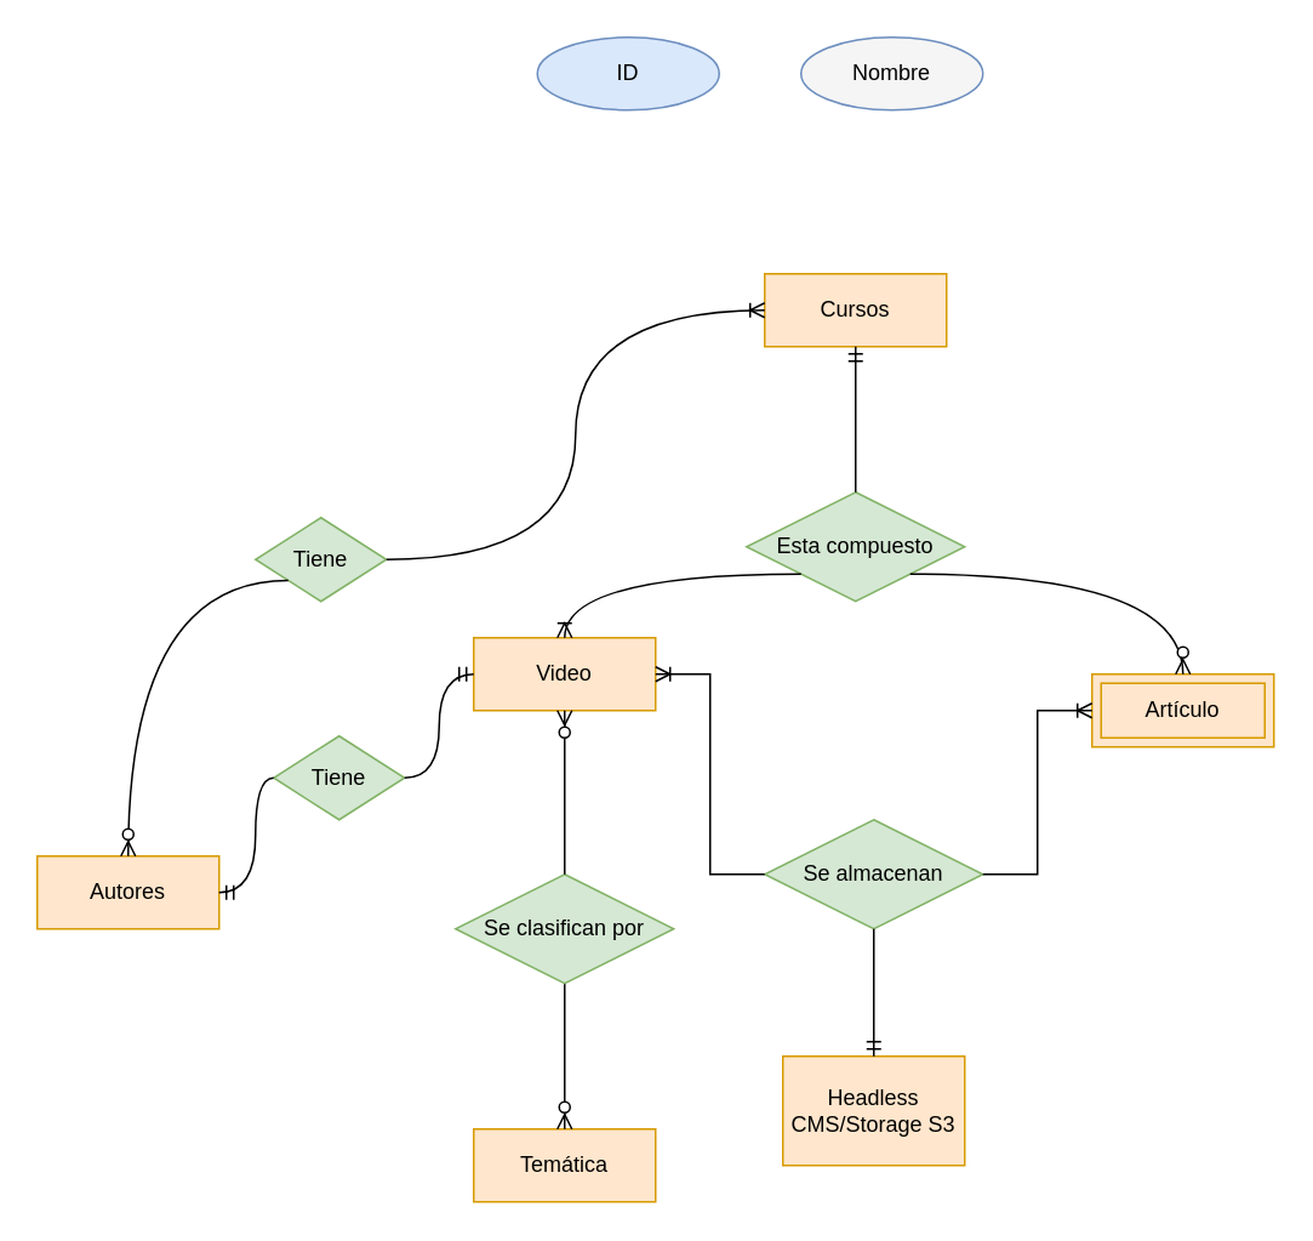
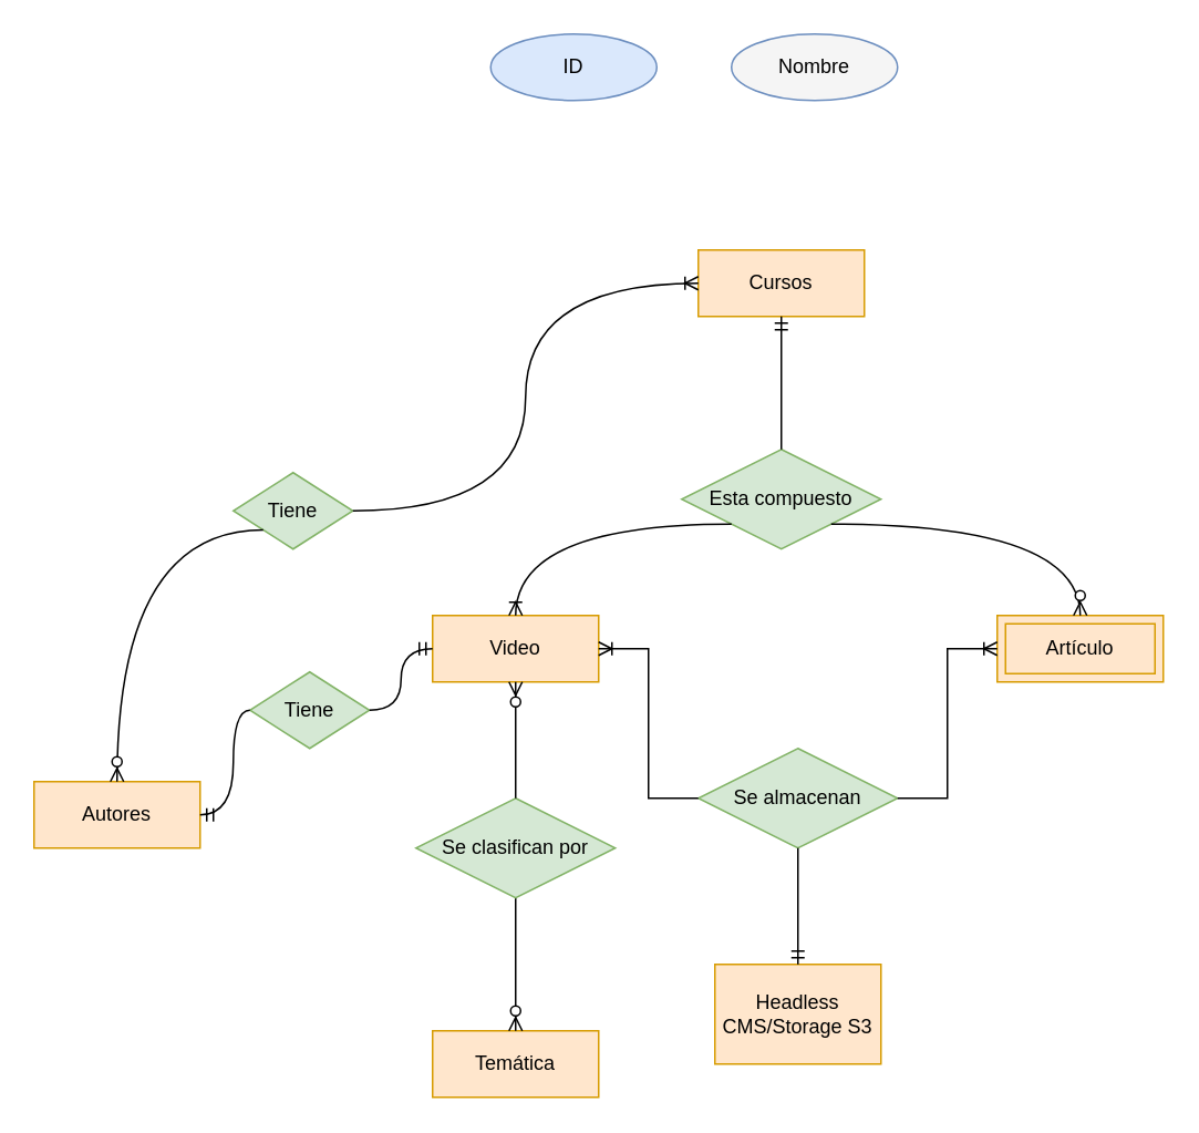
  <mxCell id="0" />
  <mxCell id="1" parent="0" />
  <mxCell id="2" value="Cursos" style="whiteSpace=wrap;html=1;align=center;fillColor=#ffe6cc;strokeColor=#d79b00;" vertex="1" parent="1"><mxGeometry x="420" y="150" width="100" height="40" as="geometry" /></mxCell>
- <mxCell id="3" value="Video" style="whiteSpace=wrap;html=1;align=center;fillColor=#ffe6cc;strokeColor=#d79b00;" vertex="1" parent="1"><mxGeometry x="260" y="350" width="100" height="40" as="geometry" /></mxCell>
+ <mxCell id="3" value="Video" style="whiteSpace=wrap;html=1;align=center;fillColor=#ffe6cc;strokeColor=#d79b00;" vertex="1" parent="1"><mxGeometry x="260" y="370" width="100" height="40" as="geometry" /></mxCell>
  <mxCell id="4" value="Esta compuesto" style="shape=rhombus;perimeter=rhombusPerimeter;whiteSpace=wrap;html=1;align=center;fillColor=#d5e8d4;strokeColor=#82b366;" vertex="1" parent="1"><mxGeometry x="410" y="270" width="120" height="60" as="geometry" /></mxCell>
  <mxCell id="5" value="" style="fontSize=12;html=1;endArrow=ERmandOne;rounded=0;entryX=0.5;entryY=1;entryDx=0;entryDy=0;exitX=0.5;exitY=0;exitDx=0;exitDy=0;" edge="1" parent="1" source="4" target="2"><mxGeometry width="100" height="100" relative="1" as="geometry"><mxPoint x="450" y="490" as="sourcePoint" /><mxPoint x="550" y="390" as="targetPoint" /></mxGeometry></mxCell>
  <mxCell id="6" value="Artículo" style="shape=ext;margin=3;double=1;whiteSpace=wrap;html=1;align=center;fillColor=#ffe6cc;strokeColor=#d79b00;" vertex="1" parent="1"><mxGeometry x="600" y="370" width="100" height="40" as="geometry" /></mxCell>
  <mxCell id="7" value="Temática" style="whiteSpace=wrap;html=1;align=center;fillColor=#ffe6cc;strokeColor=#d79b00;" vertex="1" parent="1"><mxGeometry x="260" y="620" width="100" height="40" as="geometry" /></mxCell>
  <mxCell id="8" value="" style="fontSize=12;html=1;endArrow=ERzeroToMany;endFill=1;rounded=0;exitX=0.5;exitY=1;exitDx=0;exitDy=0;entryX=0.5;entryY=0;entryDx=0;entryDy=0;" edge="1" parent="1" source="9" target="7"><mxGeometry width="100" height="100" relative="1" as="geometry"><mxPoint x="350" y="590" as="sourcePoint" /><mxPoint x="450" y="490" as="targetPoint" /></mxGeometry></mxCell>
  <mxCell id="9" value="Se clasifican por" style="shape=rhombus;perimeter=rhombusPerimeter;whiteSpace=wrap;html=1;align=center;fillColor=#d5e8d4;strokeColor=#82b366;" vertex="1" parent="1"><mxGeometry x="250" y="480" width="120" height="60" as="geometry" /></mxCell>
  <mxCell id="10" value="Autores" style="whiteSpace=wrap;html=1;align=center;fillColor=#ffe6cc;strokeColor=#d79b00;" vertex="1" parent="1"><mxGeometry x="20" y="470" width="100" height="40" as="geometry" /></mxCell>
  <mxCell id="11" value="Se almacenan" style="shape=rhombus;perimeter=rhombusPerimeter;whiteSpace=wrap;html=1;align=center;fillColor=#d5e8d4;strokeColor=#82b366;" vertex="1" parent="1"><mxGeometry x="420" y="450" width="120" height="60" as="geometry" /></mxCell>
  <mxCell id="12" value="Headless CMS/Storage S3" style="whiteSpace=wrap;html=1;align=center;fillColor=#ffe6cc;strokeColor=#d79b00;" vertex="1" parent="1"><mxGeometry x="430" y="580" width="100" height="60" as="geometry" /></mxCell>
  <mxCell id="13" value="ID" style="ellipse;whiteSpace=wrap;html=1;align=center;fillColor=#dae8fc;strokeColor=#6c8ebf;" vertex="1" parent="1"><mxGeometry x="295" y="20" width="100" height="40" as="geometry" /></mxCell>
  <mxCell id="14" value="" style="edgeStyle=orthogonalEdgeStyle;fontSize=12;html=1;endArrow=ERoneToMany;rounded=0;exitX=0;exitY=1;exitDx=0;exitDy=0;entryX=0.5;entryY=0;entryDx=0;entryDy=0;curved=1;" edge="1" parent="1" source="4" target="3"><mxGeometry width="100" height="100" relative="1" as="geometry"><mxPoint x="430" y="420" as="sourcePoint" /><mxPoint x="330" y="343" as="targetPoint" /></mxGeometry></mxCell>
  <mxCell id="15" value="Nombre" style="ellipse;whiteSpace=wrap;html=1;align=center;fillColor=#f5f5f5;strokeColor=#6c8ebf;" vertex="1" parent="1"><mxGeometry x="440" y="20" width="100" height="40" as="geometry" /></mxCell>
  <mxCell id="16" value="" style="edgeStyle=orthogonalEdgeStyle;fontSize=12;html=1;endArrow=ERzeroToMany;endFill=1;rounded=0;exitX=1;exitY=1;exitDx=0;exitDy=0;entryX=0.5;entryY=0;entryDx=0;entryDy=0;curved=1;" edge="1" parent="1" source="4" target="6"><mxGeometry width="100" height="100" relative="1" as="geometry"><mxPoint x="570" y="380" as="sourcePoint" /><mxPoint x="670" y="280" as="targetPoint" /></mxGeometry></mxCell>
  <mxCell id="17" value="" style="edgeStyle=entityRelationEdgeStyle;fontSize=12;html=1;endArrow=ERoneToMany;rounded=0;entryX=1;entryY=0.5;entryDx=0;entryDy=0;exitX=0;exitY=0.5;exitDx=0;exitDy=0;" edge="1" parent="1" source="11" target="3"><mxGeometry width="100" height="100" relative="1" as="geometry"><mxPoint x="320" y="530" as="sourcePoint" /><mxPoint x="420" y="430" as="targetPoint" /></mxGeometry></mxCell>
  <mxCell id="18" value="" style="edgeStyle=entityRelationEdgeStyle;fontSize=12;html=1;endArrow=ERoneToMany;rounded=0;exitX=1;exitY=0.5;exitDx=0;exitDy=0;" edge="1" parent="1" source="11" target="6"><mxGeometry width="100" height="100" relative="1" as="geometry"><mxPoint x="320" y="530" as="sourcePoint" /><mxPoint x="420" y="430" as="targetPoint" /></mxGeometry></mxCell>
  <mxCell id="19" value="" style="fontSize=12;html=1;endArrow=ERmandOne;rounded=0;exitX=0.5;exitY=1;exitDx=0;exitDy=0;entryX=0.5;entryY=0;entryDx=0;entryDy=0;" edge="1" parent="1" source="11" target="12"><mxGeometry width="100" height="100" relative="1" as="geometry"><mxPoint x="320" y="490" as="sourcePoint" /><mxPoint x="484" y="581" as="targetPoint" /></mxGeometry></mxCell>
  <mxCell id="20" value="Tiene" style="shape=rhombus;perimeter=rhombusPerimeter;whiteSpace=wrap;html=1;align=center;fillColor=#d5e8d4;strokeColor=#82b366;" vertex="1" parent="1"><mxGeometry x="140" y="284" width="72" height="46" as="geometry" /></mxCell>
  <mxCell id="21" value="" style="edgeStyle=orthogonalEdgeStyle;fontSize=12;html=1;endArrow=ERzeroToMany;endFill=1;rounded=0;exitX=0;exitY=1;exitDx=0;exitDy=0;entryX=0.5;entryY=0;entryDx=0;entryDy=0;curved=1;" edge="1" parent="1" source="20" target="10"><mxGeometry width="100" height="100" relative="1" as="geometry"><mxPoint x="320" y="520" as="sourcePoint" /><mxPoint x="420" y="420" as="targetPoint" /></mxGeometry></mxCell>
  <mxCell id="22" value="Tiene" style="shape=rhombus;perimeter=rhombusPerimeter;whiteSpace=wrap;html=1;align=center;fillColor=#d5e8d4;strokeColor=#82b366;" vertex="1" parent="1"><mxGeometry x="150" y="404" width="72" height="46" as="geometry" /></mxCell>
  <mxCell id="23" value="" style="edgeStyle=orthogonalEdgeStyle;fontSize=12;html=1;endArrow=ERmandOne;rounded=0;exitX=1;exitY=0.5;exitDx=0;exitDy=0;entryX=0;entryY=0.5;entryDx=0;entryDy=0;curved=1;" edge="1" parent="1" source="22" target="3"><mxGeometry width="100" height="100" relative="1" as="geometry"><mxPoint x="240" y="550" as="sourcePoint" /><mxPoint x="340" y="450" as="targetPoint" /></mxGeometry></mxCell>
  <mxCell id="24" value="" style="edgeStyle=orthogonalEdgeStyle;fontSize=12;html=1;endArrow=ERmandOne;rounded=0;exitX=0;exitY=0.5;exitDx=0;exitDy=0;entryX=1;entryY=0.5;entryDx=0;entryDy=0;curved=1;" edge="1" parent="1" source="22" target="10"><mxGeometry width="100" height="100" relative="1" as="geometry"><mxPoint x="240" y="550" as="sourcePoint" /><mxPoint x="340" y="450" as="targetPoint" /><Array as="points"><mxPoint x="140" y="427" /><mxPoint x="140" y="490" /></Array></mxGeometry></mxCell>
  <mxCell id="25" value="" style="edgeStyle=orthogonalEdgeStyle;fontSize=12;html=1;endArrow=ERoneToMany;rounded=0;exitX=1;exitY=0.5;exitDx=0;exitDy=0;entryX=0;entryY=0.5;entryDx=0;entryDy=0;curved=1;" edge="1" parent="1" source="20" target="2"><mxGeometry width="100" height="100" relative="1" as="geometry"><mxPoint x="370" y="360" as="sourcePoint" /><mxPoint x="470" y="260" as="targetPoint" /></mxGeometry></mxCell>
  <mxCell id="26" value="" style="fontSize=12;html=1;endArrow=ERzeroToMany;endFill=1;rounded=0;exitX=0.5;exitY=0;exitDx=0;exitDy=0;entryX=0.5;entryY=1;entryDx=0;entryDy=0;" edge="1" parent="1" source="9" target="3"><mxGeometry width="100" height="100" relative="1" as="geometry"><mxPoint x="320" y="550" as="sourcePoint" /><mxPoint x="320" y="630" as="targetPoint" /></mxGeometry></mxCell>
